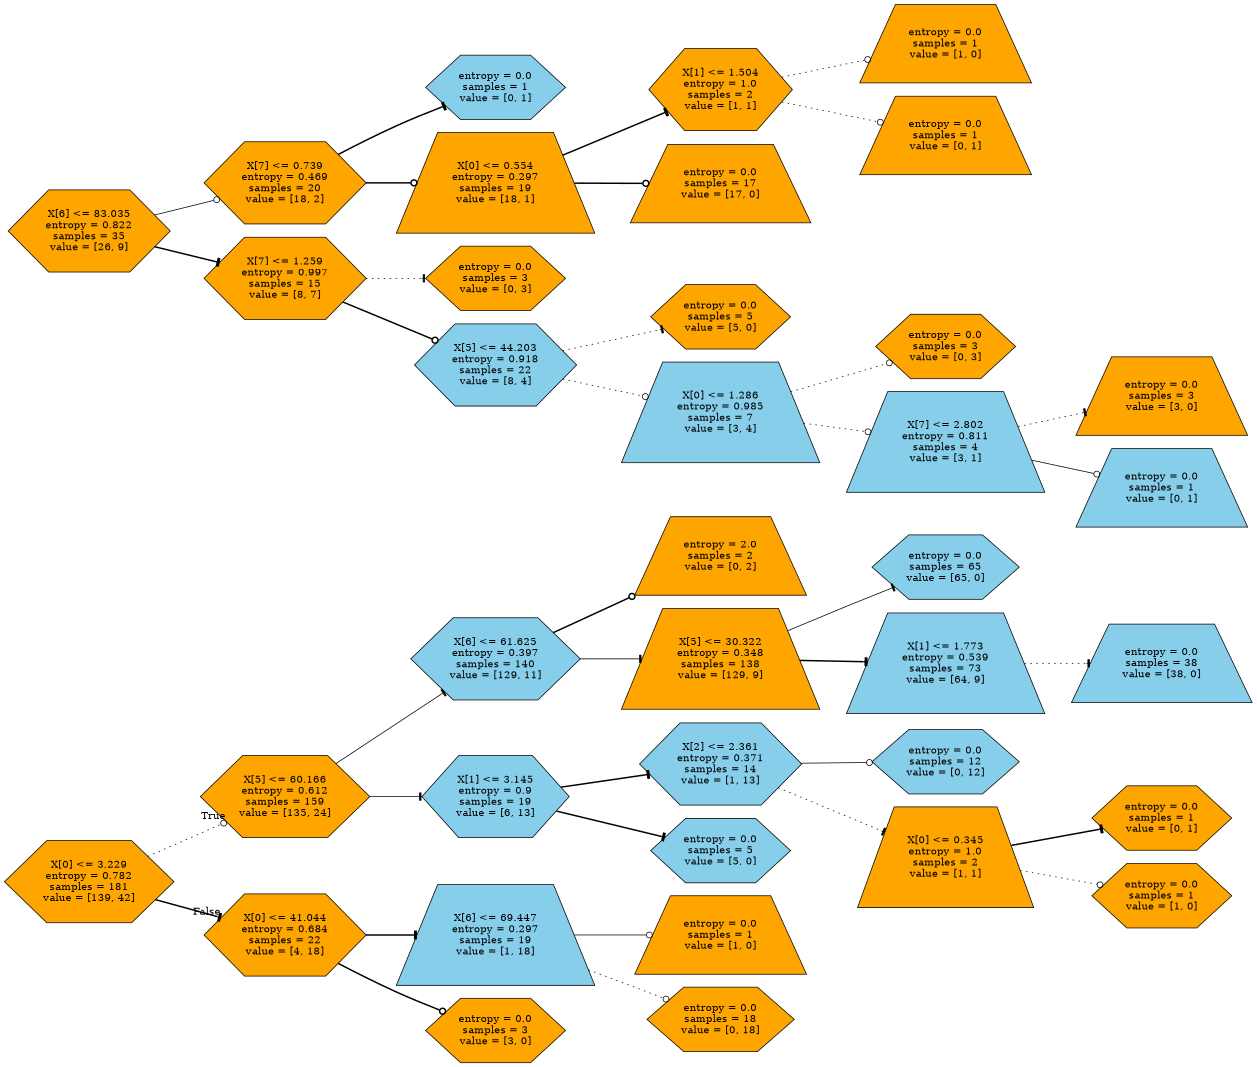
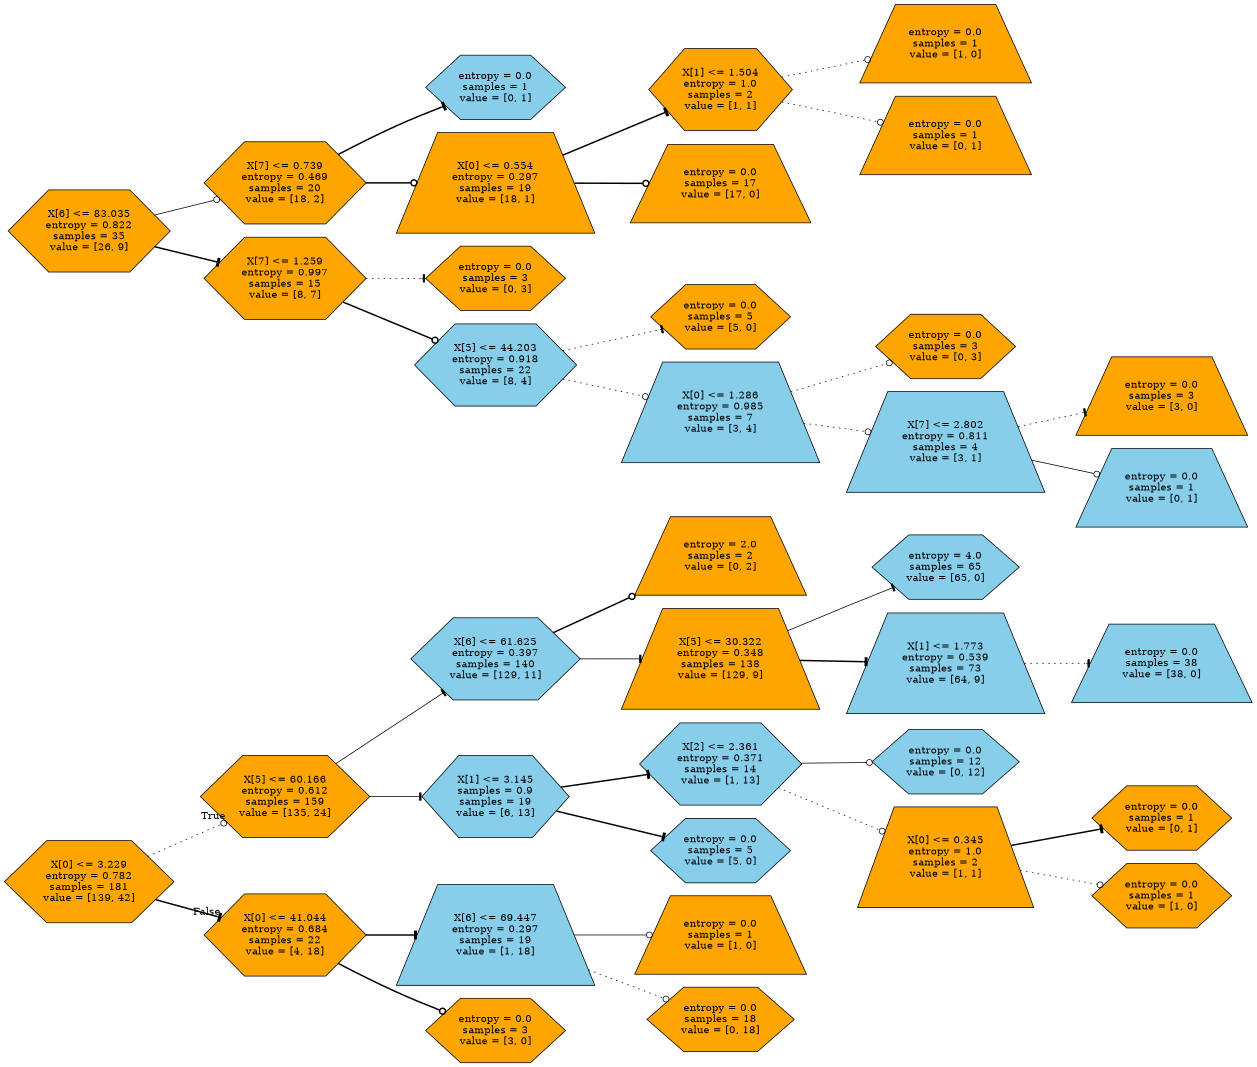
  digraph {
    rankdir=LR
    node [fillcolor=orange shape=hexagon style=filled]
    edge [arrowhead=odot style=bold]
    n1 [label="X[0] <= 3.229\nentropy = 0.782\nsamples = 181\nvalue = [139, 42]"]
    n2 [label="X[5] <= 60.166\nentropy = 0.612\nsamples = 159\nvalue = [135, 24]"]
    n3 [label="X[0] <= 41.044\nentropy = 0.684\nsamples = 22\nvalue = [4, 18]"]
    n4 [fillcolor=skyblue label="X[6] <= 61.625\nentropy = 0.397\nsamples = 140\nvalue = [129, 11]"]
-   n5 [fillcolor=skyblue label="X[1] <= 3.145\nentropy = 0.9\nsamples = 19\nvalue = [6, 13]"]
+   n5 [fillcolor=skyblue label="X[1] <= 3.145\nsamples = 0.9\nsamples = 19\nvalue = [6, 13]"]
    n6 [fillcolor=skyblue label="X[6] <= 69.447\nentropy = 0.297\nsamples = 19\nvalue = [1, 18]" shape=trapezium]
    n7 [label="entropy = 0.0\nsamples = 3\nvalue = [3, 0]"]
    n8 [label="entropy = 2.0\nsamples = 2\nvalue = [0, 2]" shape=trapezium]
    n9 [label="X[5] <= 30.322\nentropy = 0.348\nsamples = 138\nvalue = [129, 9]" shape=trapezium]
    n10 [fillcolor=skyblue label="X[2] <= 2.361\nentropy = 0.371\nsamples = 14\nvalue = [1, 13]"]
    n11 [fillcolor=skyblue label="entropy = 0.0\nsamples = 5\nvalue = [5, 0]"]
-   n12 [fillcolor=skyblue label="entropy = 0.0\nsamples = 65\nvalue = [65, 0]"]
+   n12 [fillcolor=skyblue label="entropy = 4.0\nsamples = 65\nvalue = [65, 0]"]
    n13 [fillcolor=skyblue label="X[1] <= 1.773\nentropy = 0.539\nsamples = 73\nvalue = [64, 9]" shape=trapezium]
    n14 [fillcolor=skyblue label="entropy = 0.0\nsamples = 38\nvalue = [38, 0]" shape=trapezium]
    n15 [label="X[6] <= 83.035\nentropy = 0.822\nsamples = 35\nvalue = [26, 9]"]
    n16 [label="X[7] <= 0.739\nentropy = 0.469\nsamples = 20\nvalue = [18, 2]"]
    n17 [label="X[7] <= 1.259\nentropy = 0.997\nsamples = 15\nvalue = [8, 7]"]
    n18 [fillcolor=skyblue label="entropy = 0.0\nsamples = 1\nvalue = [0, 1]"]
    n19 [label="X[0] <= 0.554\nentropy = 0.297\nsamples = 19\nvalue = [18, 1]" shape=trapezium]
    n20 [label="entropy = 0.0\nsamples = 3\nvalue = [0, 3]"]
    n21 [fillcolor=skyblue label="X[5] <= 44.203\nentropy = 0.918\nsamples = 22\nvalue = [8, 4]"]
    n22 [label="X[1] <= 1.504\nentropy = 1.0\nsamples = 2\nvalue = [1, 1]"]
    n23 [label="entropy = 0.0\nsamples = 17\nvalue = [17, 0]" shape=trapezium]
    n24 [label="entropy = 0.0\nsamples = 1\nvalue = [1, 0]" shape=trapezium]
    n25 [label="entropy = 0.0\nsamples = 1\nvalue = [0, 1]" shape=trapezium]
    n26 [label="entropy = 0.0\nsamples = 5\nvalue = [5, 0]"]
    n27 [fillcolor=skyblue label="X[0] <= 1.286\nentropy = 0.985\nsamples = 7\nvalue = [3, 4]" shape=trapezium]
    n28 [label="entropy = 0.0\nsamples = 3\nvalue = [0, 3]"]
    n29 [fillcolor=skyblue label="X[7] <= 2.802\nentropy = 0.811\nsamples = 4\nvalue = [3, 1]" shape=trapezium]
    n30 [label="entropy = 0.0\nsamples = 3\nvalue = [3, 0]" shape=trapezium]
    n31 [fillcolor=skyblue label="entropy = 0.0\nsamples = 1\nvalue = [0, 1]" shape=trapezium]
    n32 [fillcolor=skyblue label="entropy = 0.0\nsamples = 12\nvalue = [0, 12]"]
    n33 [label="X[0] <= 0.345\nentropy = 1.0\nsamples = 2\nvalue = [1, 1]" shape=trapezium]
    n34 [label="entropy = 0.0\nsamples = 1\nvalue = [0, 1]"]
    n35 [label="entropy = 0.0\nsamples = 1\nvalue = [1, 0]"]
    n36 [label="entropy = 0.0\nsamples = 1\nvalue = [1, 0]" shape=trapezium]
    n37 [label="entropy = 0.0\nsamples = 18\nvalue = [0, 18]"]
    n1 -> n2 [headlabel=True labelangle=45 labeldistance=2.5 style=dotted]
    n1 -> n3 [arrowhead=tee headlabel=False labelangle=-45 labeldistance=2.5]
    n2 -> n4 [arrowhead=tee style=solid]
    n2 -> n5 [arrowhead=tee style=solid]
    n3 -> n6 [arrowhead=tee]
    n3 -> n7
    n4 -> n8
    n4 -> n9 [arrowhead=tee style=solid]
    n5 -> n10 [arrowhead=tee]
    n5 -> n11 [arrowhead=tee]
    n6 -> n36 [style=solid]
    n6 -> n37 [style=dotted]
    n9 -> n12 [arrowhead=tee style=solid]
    n9 -> n13 [arrowhead=tee]
    n10 -> n32 [style=solid]
-   n10 -> n33 [arrowhead=tee style=dotted]
+   n10 -> n33 [style=dotted]
    n13 -> n14 [arrowhead=tee style=dotted]
    n15 -> n16 [style=solid]
    n15 -> n17 [arrowhead=tee]
    n16 -> n18 [arrowhead=tee]
    n16 -> n19
    n17 -> n20 [arrowhead=tee style=dotted]
    n17 -> n21
    n19 -> n22 [arrowhead=tee]
    n19 -> n23
    n21 -> n26 [arrowhead=tee style=dotted]
    n21 -> n27 [style=dotted]
    n22 -> n24 [style=dotted]
    n22 -> n25 [style=dotted]
    n27 -> n28 [style=dotted]
    n27 -> n29 [style=dotted]
    n29 -> n30 [arrowhead=tee style=dotted]
    n29 -> n31 [style=solid]
    n33 -> n34 [arrowhead=tee]
    n33 -> n35 [style=dotted]
  }
